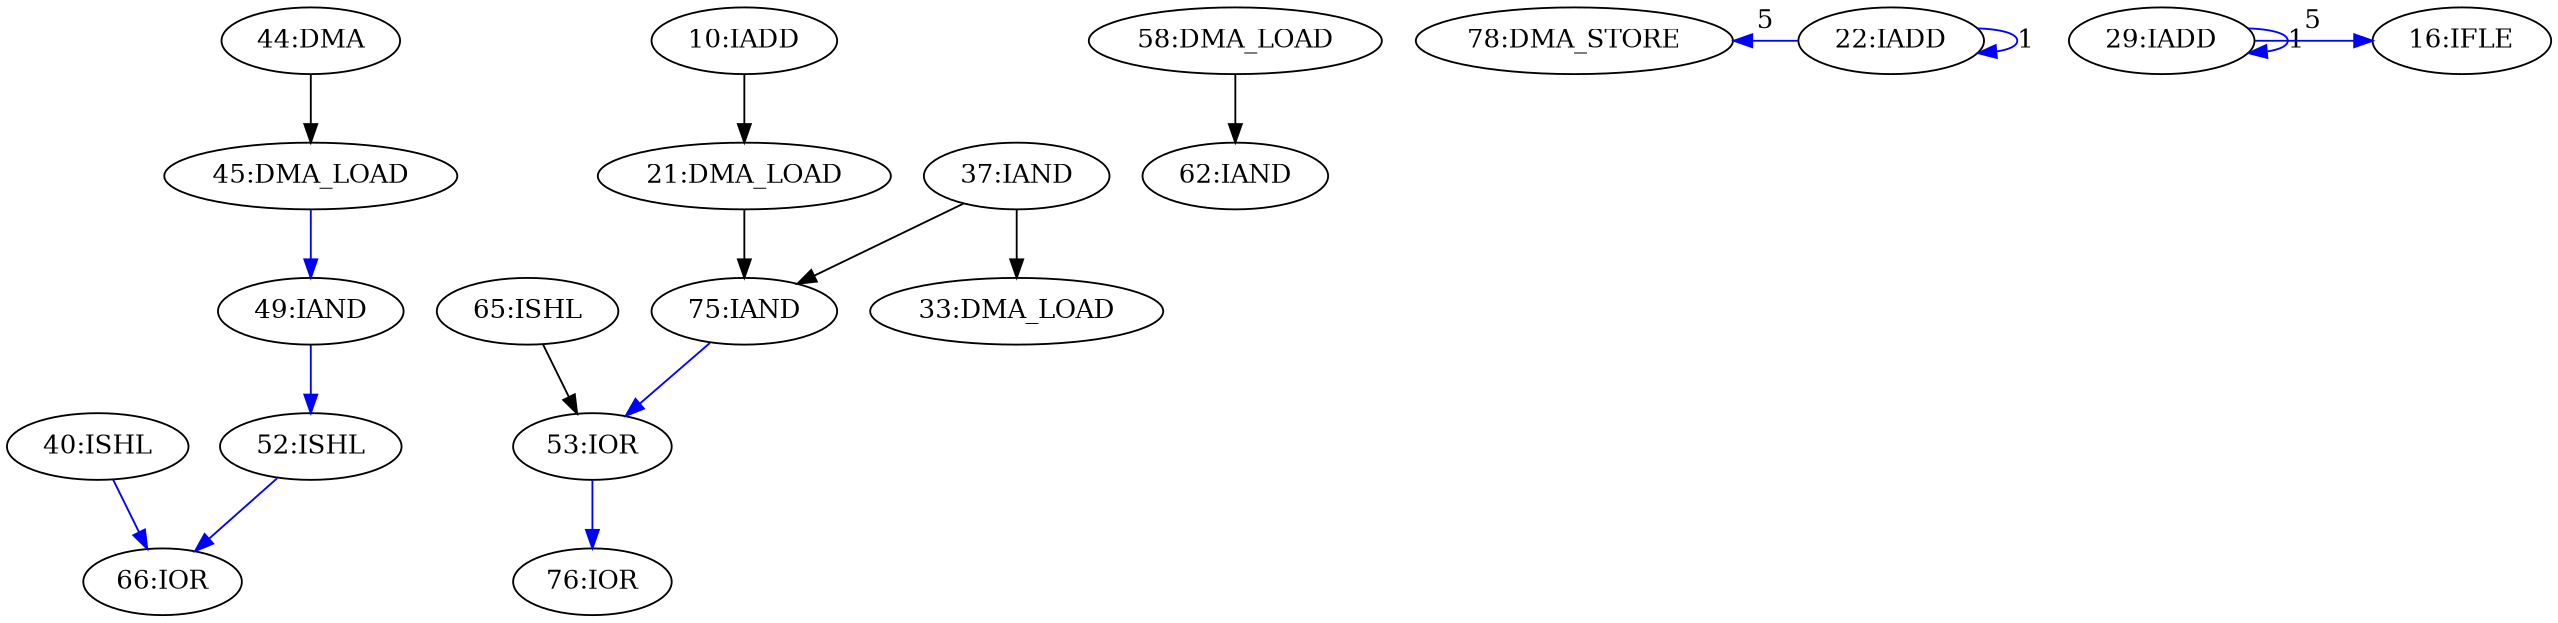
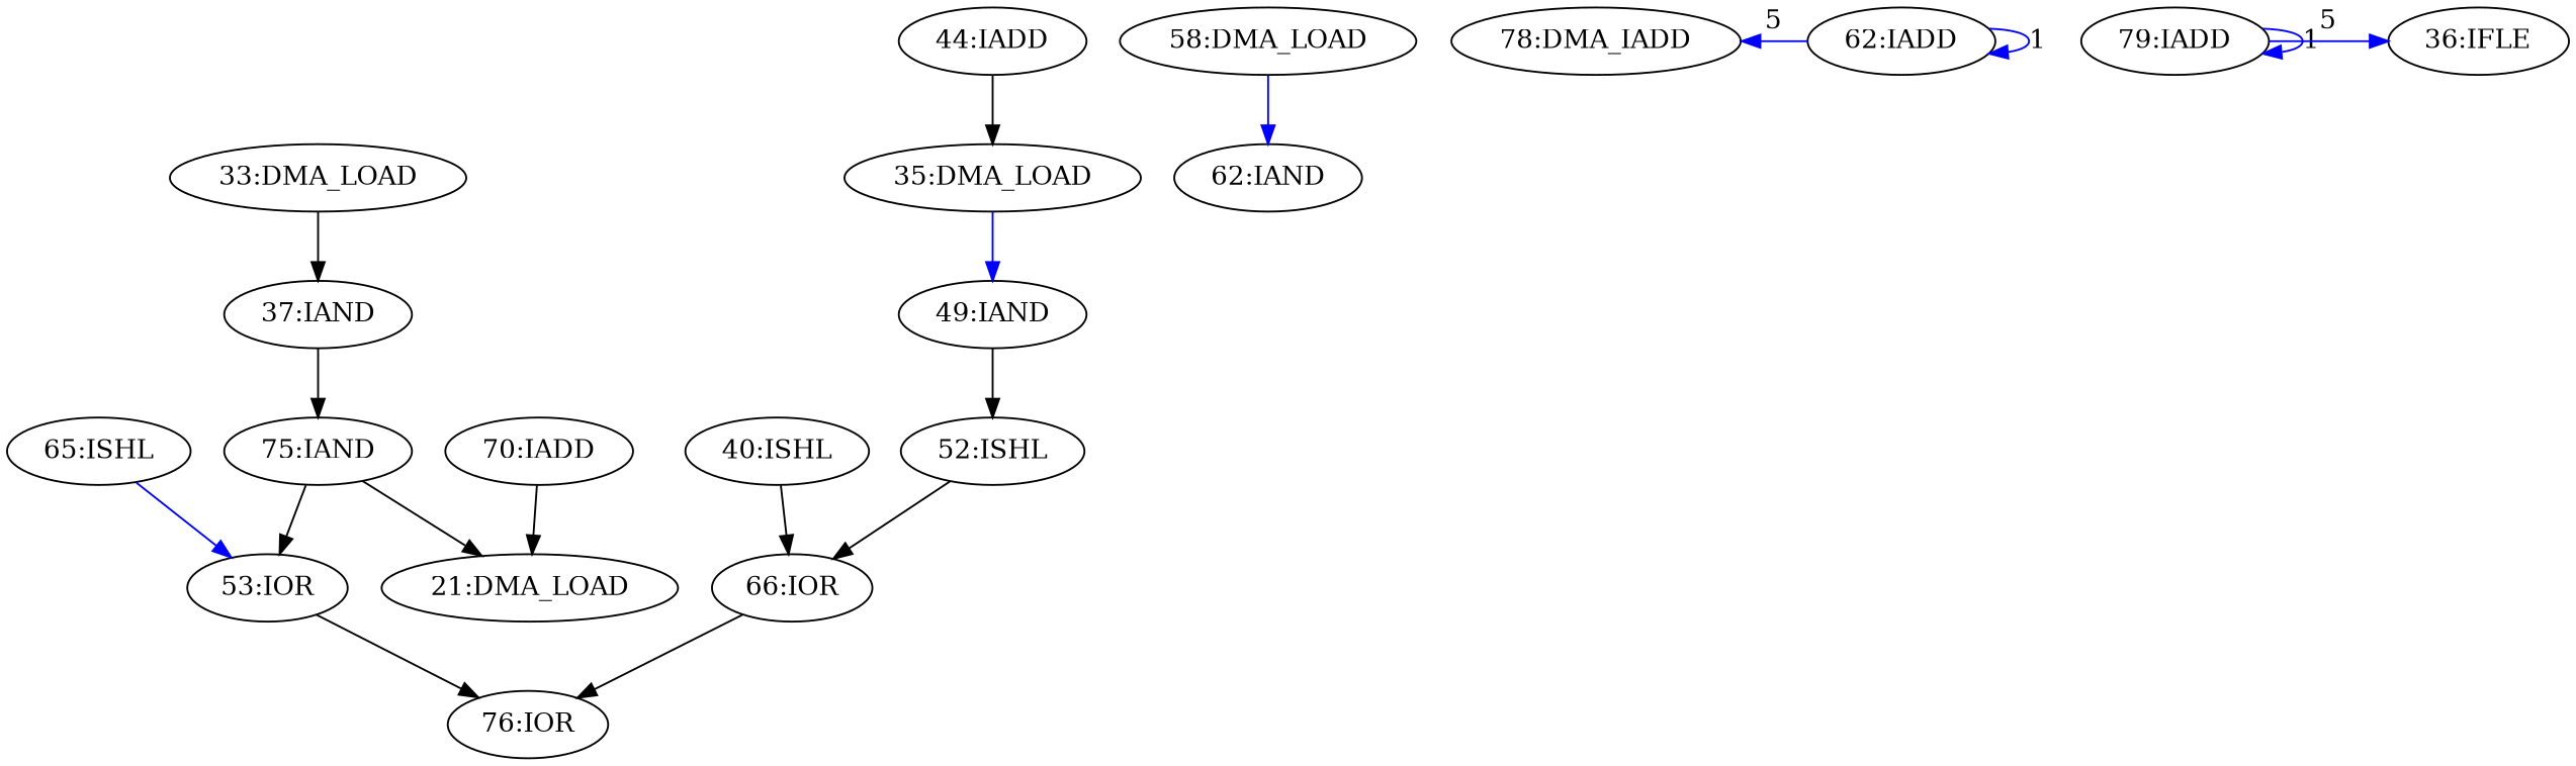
  digraph {
-   n1 [label="45:DMA_LOAD"]
+   n1 [label="35:DMA_LOAD"]
    n2 [label="49:IAND"]
    n3 [label="52:ISHL"]
-   n4 [label="44:DMA"]
+   n4 [label="44:IADD"]
    n5 [label="65:ISHL"]
    n6 [label="53:IOR"]
    n7 [label="76:IOR"]
    n8 [label="62:IAND"]
    n9 [label="21:DMA_LOAD"]
    n10 [label="75:IAND"]
-   n11 [label="10:IADD"]
-   n12 [label="78:DMA_STORE"]
+   n11 [label="70:IADD"]
+   n12 [label="78:DMA_IADD"]
    n13 [label="66:IOR"]
    n14 [label="40:ISHL"]
    n15 [label="37:IAND"]
    n16 [label="58:DMA_LOAD"]
    n17 [label="33:DMA_LOAD"]
-   n18 [label="29:IADD"]
-   n19 [label="16:IFLE"]
-   n20 [label="22:IADD"]
+   n18 [label="79:IADD"]
+   n19 [label="36:IFLE"]
+   n20 [label="62:IADD"]
    n1 -> n2 [color=blue]
-   n2 -> n3 [color=blue]
-   n3 -> n13 [color=blue]
+   n2 -> n3
+   n3 -> n13
    n4 -> n1
-   n5 -> n6
-   n6 -> n7 [color=blue]
-   n9 -> n10
-   n10 -> n6 [color=blue]
+   n5 -> n6 [color=blue]
+   n6 -> n7
+   n10 -> n9
+   n10 -> n6
    n11 -> n9
-   n14 -> n13 [color=blue]
+   n13 -> n7
+   n14 -> n13
    n15 -> n10
-   n16 -> n8
-   n15 -> n17
+   n16 -> n8 [color=blue]
+   n17 -> n15
    n18 -> n18 [color=blue constraint=false label=1]
    n18 -> n19 [color=blue constraint=false label=5]
    n20 -> n12 [color=blue constraint=false label=5]
    n20 -> n20 [color=blue constraint=false label=1]
  }
